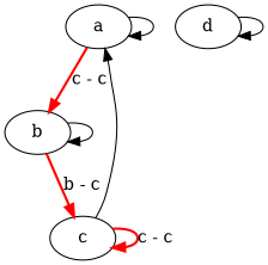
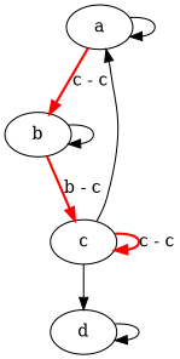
  digraph {
    rankdir=TB
    a
    b
    c
    d
    a -> a
    a -> b [color=red label="c - c" penwidth=2.0]
    b -> b
    b -> c [color=red label="b - c" penwidth=2.0]
    c -> a
    c -> c [color=red label="c - c" penwidth=2.0]
+   c -> d
    d -> d
  }
